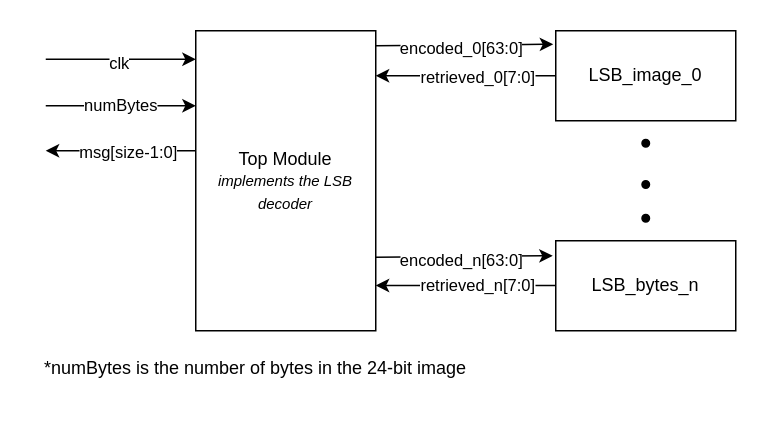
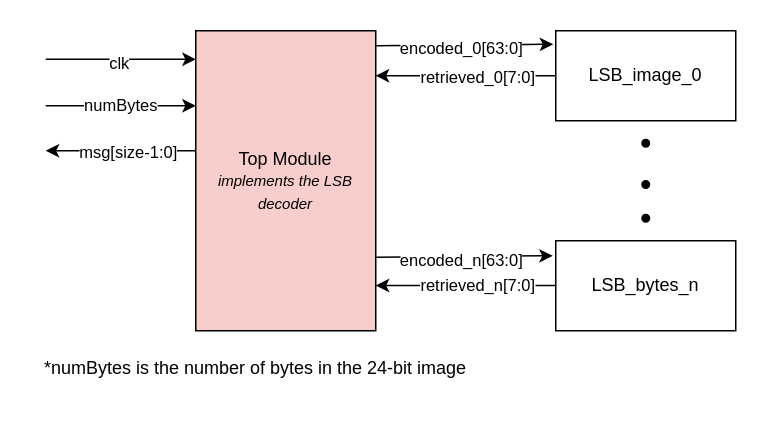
  <mxCell id="0" />
  <mxCell id="1" parent="0" />
- <mxCell id="2" value="Top Module&lt;br&gt;&lt;font size=&quot;1&quot;&gt;&lt;i&gt;implements the LSB decoder&lt;/i&gt;&lt;/font&gt;" style="rounded=0;whiteSpace=wrap;html=1;" parent="1" vertex="1"><mxGeometry x="130" y="20" width="120" height="200" as="geometry" /></mxCell>
+ <mxCell id="2" value="Top Module&lt;br&gt;&lt;font size=&quot;1&quot;&gt;&lt;i&gt;implements the LSB decoder&lt;/i&gt;&lt;/font&gt;" style="rounded=0;whiteSpace=wrap;html=1;fillColor=#f8cecc;" parent="1" vertex="1"><mxGeometry x="130" y="20" width="120" height="200" as="geometry" /></mxCell>
  <mxCell id="3" value="LSB_image_0" style="rounded=0;whiteSpace=wrap;html=1;" parent="1" vertex="1"><mxGeometry x="370" y="20" width="120" height="60" as="geometry" /></mxCell>
  <mxCell id="4" value="LSB_bytes_n" style="rounded=0;whiteSpace=wrap;html=1;" parent="1" vertex="1"><mxGeometry x="370" y="160" width="120" height="60" as="geometry" /></mxCell>
  <mxCell id="5" value="" style="endArrow=classic;html=1;rounded=0;exitX=1;exitY=0.1;exitDx=0;exitDy=0;exitPerimeter=0;entryX=-0.014;entryY=0.15;entryDx=0;entryDy=0;entryPerimeter=0;" parent="1" target="3" edge="1"><mxGeometry width="50" height="50" relative="1" as="geometry"><mxPoint x="250" y="30" as="sourcePoint" /><mxPoint x="330" y="30" as="targetPoint" /></mxGeometry></mxCell>
  <mxCell id="6" value="encoded_0[63:0]" style="edgeLabel;html=1;align=center;verticalAlign=middle;resizable=0;points=[];" parent="5" vertex="1" connectable="0"><mxGeometry x="-0.05" y="-2" relative="1" as="geometry"><mxPoint as="offset" /></mxGeometry></mxCell>
  <mxCell id="7" value="" style="ellipse;whiteSpace=wrap;html=1;aspect=fixed;fillColor=#000000;" parent="1" vertex="1"><mxGeometry x="427.5" y="92.5" width="5" height="5" as="geometry" /></mxCell>
  <mxCell id="8" value="" style="ellipse;whiteSpace=wrap;html=1;aspect=fixed;fillColor=#000000;" parent="1" vertex="1"><mxGeometry x="427.5" y="120" width="5" height="5" as="geometry" /></mxCell>
  <mxCell id="9" value="" style="ellipse;whiteSpace=wrap;html=1;aspect=fixed;fillColor=#000000;" parent="1" vertex="1"><mxGeometry x="427.5" y="142.5" width="5" height="5" as="geometry" /></mxCell>
  <mxCell id="10" value="" style="endArrow=classic;html=1;rounded=0;exitX=0;exitY=0.5;exitDx=0;exitDy=0;" parent="1" source="3" edge="1"><mxGeometry width="50" height="50" relative="1" as="geometry"><mxPoint x="260" y="117.5" as="sourcePoint" /><mxPoint x="250" y="50" as="targetPoint" /></mxGeometry></mxCell>
  <mxCell id="11" value="retrieved_0[7:0]" style="edgeLabel;html=1;align=center;verticalAlign=middle;resizable=0;points=[];" parent="10" vertex="1" connectable="0"><mxGeometry x="-0.312" relative="1" as="geometry"><mxPoint x="-12" as="offset" /></mxGeometry></mxCell>
  <mxCell id="12" value="" style="endArrow=classic;html=1;rounded=0;exitX=1;exitY=0.1;exitDx=0;exitDy=0;exitPerimeter=0;entryX=-0.014;entryY=0.15;entryDx=0;entryDy=0;entryPerimeter=0;" parent="1" edge="1"><mxGeometry width="50" height="50" relative="1" as="geometry"><mxPoint x="250" y="171" as="sourcePoint" /><mxPoint x="368" y="170" as="targetPoint" /></mxGeometry></mxCell>
  <mxCell id="13" value="encoded_n[63:0]" style="edgeLabel;html=1;align=center;verticalAlign=middle;resizable=0;points=[];" parent="12" vertex="1" connectable="0"><mxGeometry x="-0.05" y="-2" relative="1" as="geometry"><mxPoint as="offset" /></mxGeometry></mxCell>
  <mxCell id="14" value="" style="endArrow=classic;html=1;rounded=0;exitX=0;exitY=0.5;exitDx=0;exitDy=0;" parent="1" edge="1"><mxGeometry width="50" height="50" relative="1" as="geometry"><mxPoint x="370" y="189.83" as="sourcePoint" /><mxPoint x="250" y="189.83" as="targetPoint" /></mxGeometry></mxCell>
  <mxCell id="15" value="retrieved_n[7:0]" style="edgeLabel;html=1;align=center;verticalAlign=middle;resizable=0;points=[];" parent="14" vertex="1" connectable="0"><mxGeometry x="-0.312" relative="1" as="geometry"><mxPoint x="-12" as="offset" /></mxGeometry></mxCell>
  <mxCell id="16" value="" style="endArrow=classic;html=1;rounded=0;entryX=-0.014;entryY=0.15;entryDx=0;entryDy=0;entryPerimeter=0;" parent="1" edge="1"><mxGeometry width="50" height="50" relative="1" as="geometry"><mxPoint x="30" y="39" as="sourcePoint" /><mxPoint x="130" y="39" as="targetPoint" /></mxGeometry></mxCell>
  <mxCell id="17" value="clk" style="edgeLabel;html=1;align=center;verticalAlign=middle;resizable=0;points=[];" parent="16" vertex="1" connectable="0"><mxGeometry x="-0.05" y="-2" relative="1" as="geometry"><mxPoint as="offset" /></mxGeometry></mxCell>
  <mxCell id="18" value="" style="endArrow=classic;html=1;rounded=0;exitX=0;exitY=0.5;exitDx=0;exitDy=0;" parent="1" edge="1"><mxGeometry width="50" height="50" relative="1" as="geometry"><mxPoint x="130" y="100" as="sourcePoint" /><mxPoint x="30" y="100" as="targetPoint" /></mxGeometry></mxCell>
  <mxCell id="19" value="msg[size-1:0]" style="edgeLabel;html=1;align=center;verticalAlign=middle;resizable=0;points=[];" parent="18" vertex="1" connectable="0"><mxGeometry x="-0.312" relative="1" as="geometry"><mxPoint x="-12" as="offset" /></mxGeometry></mxCell>
  <mxCell id="20" value="numBytes" style="endArrow=classic;html=1;rounded=0;entryX=-0.014;entryY=0.15;entryDx=0;entryDy=0;entryPerimeter=0;" parent="1" edge="1"><mxGeometry width="50" height="50" relative="1" as="geometry"><mxPoint x="30" y="70" as="sourcePoint" /><mxPoint x="130" y="70" as="targetPoint" /></mxGeometry></mxCell>
  <mxCell id="21" value="*numBytes is the number of bytes in the 24-bit image" style="text;html=1;strokeColor=none;fillColor=none;align=center;verticalAlign=middle;whiteSpace=wrap;rounded=0;" parent="1" vertex="1"><mxGeometry x="20" y="230" width="300" height="30" as="geometry" /></mxCell>
